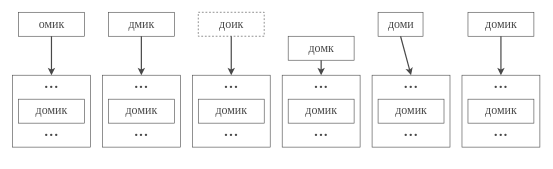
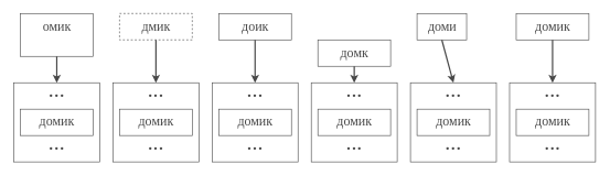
  <mxCell id="0" />
  <mxCell id="1" parent="0" />
- <mxCell id="2" value="&lt;font face=&quot;montserrat semibold&quot; color=&quot;#484848&quot;&gt;&lt;span style=&quot;font-size: 20px;&quot;&gt;омик&lt;/span&gt;&lt;/font&gt;" style="html=1;align=center;verticalAlign=top;rounded=0;absoluteArcSize=1;arcSize=10;dashed=0;fillColor=#FFFFFF;strokeColor=#484848;" vertex="1" parent="1"><mxGeometry x="30" y="20" width="110" height="40" as="geometry" /></mxCell>
- <mxCell id="3" value="&lt;font face=&quot;montserrat semibold&quot; color=&quot;#484848&quot;&gt;&lt;span style=&quot;font-size: 20px;&quot;&gt;дмик&lt;/span&gt;&lt;/font&gt;" style="html=1;align=center;verticalAlign=top;rounded=0;absoluteArcSize=1;arcSize=10;dashed=0;fillColor=#FFFFFF;strokeColor=#484848;" vertex="1" parent="1"><mxGeometry x="180" y="20" width="110" height="40" as="geometry" /></mxCell>
- <mxCell id="4" value="&lt;font face=&quot;montserrat semibold&quot; color=&quot;#484848&quot;&gt;&lt;span style=&quot;font-size: 20px;&quot;&gt;доик&lt;/span&gt;&lt;/font&gt;" style="html=1;align=center;verticalAlign=top;rounded=0;absoluteArcSize=1;arcSize=10;dashed=1;fillColor=#FFFFFF;strokeColor=#484848;" vertex="1" parent="1"><mxGeometry x="330" y="20" width="110" height="40" as="geometry" /></mxCell>
+ <mxCell id="2" value="&lt;font face=&quot;montserrat semibold&quot; color=&quot;#484848&quot;&gt;&lt;span style=&quot;font-size: 20px;&quot;&gt;омик&lt;/span&gt;&lt;/font&gt;" style="html=1;align=center;verticalAlign=top;rounded=0;absoluteArcSize=1;arcSize=10;dashed=0;fillColor=#FFFFFF;strokeColor=#484848;" vertex="1" parent="1"><mxGeometry x="30" y="20" width="110" height="65" as="geometry" /></mxCell>
+ <mxCell id="3" value="&lt;font face=&quot;montserrat semibold&quot; color=&quot;#484848&quot;&gt;&lt;span style=&quot;font-size: 20px;&quot;&gt;дмик&lt;/span&gt;&lt;/font&gt;" style="html=1;align=center;verticalAlign=top;rounded=0;absoluteArcSize=1;arcSize=10;dashed=1;fillColor=#FFFFFF;strokeColor=#484848;" vertex="1" parent="1"><mxGeometry x="180" y="20" width="110" height="40" as="geometry" /></mxCell>
+ <mxCell id="4" value="&lt;font face=&quot;montserrat semibold&quot; color=&quot;#484848&quot;&gt;&lt;span style=&quot;font-size: 20px;&quot;&gt;доик&lt;/span&gt;&lt;/font&gt;" style="html=1;align=center;verticalAlign=top;rounded=0;absoluteArcSize=1;arcSize=10;dashed=0;fillColor=#FFFFFF;strokeColor=#484848;" vertex="1" parent="1"><mxGeometry x="330" y="20" width="110" height="40" as="geometry" /></mxCell>
  <mxCell id="5" value="&lt;font face=&quot;montserrat semibold&quot; color=&quot;#484848&quot;&gt;&lt;span style=&quot;font-size: 20px;&quot;&gt;домк&lt;/span&gt;&lt;/font&gt;" style="html=1;align=center;verticalAlign=top;rounded=0;absoluteArcSize=1;arcSize=10;dashed=0;fillColor=#FFFFFF;strokeColor=#484848;" vertex="1" parent="1"><mxGeometry x="480" y="60" width="110" height="40" as="geometry" /></mxCell>
  <mxCell id="6" value="&lt;font face=&quot;montserrat semibold&quot; color=&quot;#484848&quot;&gt;&lt;span style=&quot;font-size: 20px;&quot;&gt;доми&lt;/span&gt;&lt;/font&gt;" style="html=1;align=center;verticalAlign=top;rounded=0;absoluteArcSize=1;arcSize=10;dashed=0;fillColor=#FFFFFF;strokeColor=#484848;" vertex="1" parent="1"><mxGeometry x="630" y="20" width="75" height="40" as="geometry" /></mxCell>
  <mxCell id="7" value="" style="endArrow=classic;html=1;strokeWidth=2;strokeColor=#484848;exitX=0.5;exitY=1;exitDx=0;exitDy=0;sketch=0;entryX=0.5;entryY=0;entryDx=0;entryDy=0;" edge="1" parent="1" source="2" target="13"><mxGeometry width="50" height="50" relative="1" as="geometry"><mxPoint x="450" y="130" as="sourcePoint" /><mxPoint x="909.2" y="80.4" as="targetPoint" /><Array as="points" /></mxGeometry></mxCell>
  <mxCell id="8" value="" style="endArrow=classic;html=1;strokeWidth=2;strokeColor=#484848;exitX=0.5;exitY=1;exitDx=0;exitDy=0;sketch=0;entryX=0.5;entryY=0;entryDx=0;entryDy=0;" edge="1" parent="1" source="3" target="18"><mxGeometry width="50" height="50" relative="1" as="geometry"><mxPoint x="175" y="30" as="sourcePoint" /><mxPoint x="295" y="160" as="targetPoint" /><Array as="points" /></mxGeometry></mxCell>
  <mxCell id="9" value="" style="endArrow=classic;html=1;strokeWidth=2;strokeColor=#484848;exitX=0.5;exitY=1;exitDx=0;exitDy=0;sketch=0;entryX=0.5;entryY=0;entryDx=0;entryDy=0;" edge="1" parent="1" source="4" target="23"><mxGeometry width="50" height="50" relative="1" as="geometry"><mxPoint x="185" y="0" as="sourcePoint" /><mxPoint x="425" y="120" as="targetPoint" /><Array as="points" /></mxGeometry></mxCell>
  <mxCell id="10" value="" style="endArrow=classic;html=1;strokeWidth=2;strokeColor=#484848;exitX=0.5;exitY=1;exitDx=0;exitDy=0;sketch=0;entryX=0.5;entryY=0;entryDx=0;entryDy=0;" edge="1" parent="1" source="5" target="28"><mxGeometry width="50" height="50" relative="1" as="geometry"><mxPoint x="485" y="420" as="sourcePoint" /><mxPoint x="660" y="180" as="targetPoint" /><Array as="points" /></mxGeometry></mxCell>
  <mxCell id="11" value="" style="endArrow=classic;html=1;strokeWidth=2;strokeColor=#484848;exitX=0.5;exitY=1;exitDx=0;exitDy=0;sketch=0;entryX=0.5;entryY=0;entryDx=0;entryDy=0;" edge="1" parent="1" source="6" target="33"><mxGeometry width="50" height="50" relative="1" as="geometry"><mxPoint x="495" y="430" as="sourcePoint" /><mxPoint x="780" y="120" as="targetPoint" /><Array as="points" /></mxGeometry></mxCell>
  <mxCell id="12" value="" style="group" vertex="1" connectable="0" parent="1"><mxGeometry x="20" y="110" width="130" height="150" as="geometry" /></mxCell>
  <mxCell id="13" value="" style="rounded=0;whiteSpace=wrap;html=1;strokeColor=#484848;" vertex="1" parent="12"><mxGeometry y="15" width="130" height="120" as="geometry" /></mxCell>
  <mxCell id="14" value="&lt;font face=&quot;montserrat semibold&quot; color=&quot;#484848&quot;&gt;&lt;span style=&quot;font-size: 20px;&quot;&gt;домик&lt;/span&gt;&lt;/font&gt;" style="html=1;align=center;verticalAlign=top;rounded=0;absoluteArcSize=1;arcSize=10;dashed=0;fillColor=#FFFFFF;strokeColor=#484848;" vertex="1" parent="12"><mxGeometry x="10" y="55" width="110" height="40" as="geometry" /></mxCell>
  <mxCell id="15" value="&lt;div style=&quot;&quot;&gt;&lt;span style=&quot;background-color: initial; font-size: 20px;&quot;&gt;&lt;font style=&quot;font-size: 33px;&quot; face=&quot;montserrat semibold&quot; color=&quot;#484848&quot;&gt;...&lt;/font&gt;&lt;/span&gt;&lt;/div&gt;" style="text;whiteSpace=wrap;html=1;align=center;" vertex="1" parent="12"><mxGeometry x="35" y="80" width="60" height="70" as="geometry" /></mxCell>
  <mxCell id="16" value="&lt;div style=&quot;&quot;&gt;&lt;span style=&quot;background-color: initial; font-size: 20px;&quot;&gt;&lt;font style=&quot;font-size: 33px;&quot; face=&quot;montserrat semibold&quot; color=&quot;#484848&quot;&gt;...&lt;/font&gt;&lt;/span&gt;&lt;/div&gt;" style="text;whiteSpace=wrap;html=1;align=center;" vertex="1" parent="12"><mxGeometry x="35" width="60" height="70" as="geometry" /></mxCell>
  <mxCell id="17" value="" style="group" vertex="1" connectable="0" parent="1"><mxGeometry x="170" y="110" width="130" height="150" as="geometry" /></mxCell>
  <mxCell id="18" value="" style="rounded=0;whiteSpace=wrap;html=1;strokeColor=#484848;" vertex="1" parent="17"><mxGeometry y="15" width="130" height="120" as="geometry" /></mxCell>
  <mxCell id="19" value="&lt;font face=&quot;montserrat semibold&quot; color=&quot;#484848&quot;&gt;&lt;span style=&quot;font-size: 20px;&quot;&gt;домик&lt;/span&gt;&lt;/font&gt;" style="html=1;align=center;verticalAlign=top;rounded=0;absoluteArcSize=1;arcSize=10;dashed=0;fillColor=#FFFFFF;strokeColor=#484848;" vertex="1" parent="17"><mxGeometry x="10" y="55" width="110" height="40" as="geometry" /></mxCell>
  <mxCell id="20" value="&lt;div style=&quot;&quot;&gt;&lt;span style=&quot;background-color: initial; font-size: 20px;&quot;&gt;&lt;font style=&quot;font-size: 33px;&quot; face=&quot;montserrat semibold&quot; color=&quot;#484848&quot;&gt;...&lt;/font&gt;&lt;/span&gt;&lt;/div&gt;" style="text;whiteSpace=wrap;html=1;align=center;" vertex="1" parent="17"><mxGeometry x="35" y="80" width="60" height="70" as="geometry" /></mxCell>
  <mxCell id="21" value="&lt;div style=&quot;&quot;&gt;&lt;span style=&quot;background-color: initial; font-size: 20px;&quot;&gt;&lt;font style=&quot;font-size: 33px;&quot; face=&quot;montserrat semibold&quot; color=&quot;#484848&quot;&gt;...&lt;/font&gt;&lt;/span&gt;&lt;/div&gt;" style="text;whiteSpace=wrap;html=1;align=center;" vertex="1" parent="17"><mxGeometry x="35" width="60" height="55" as="geometry" /></mxCell>
  <mxCell id="22" value="" style="group" vertex="1" connectable="0" parent="1"><mxGeometry x="320" y="110" width="130" height="150" as="geometry" /></mxCell>
  <mxCell id="23" value="" style="rounded=0;whiteSpace=wrap;html=1;strokeColor=#484848;" vertex="1" parent="22"><mxGeometry y="15" width="130" height="120" as="geometry" /></mxCell>
  <mxCell id="24" value="&lt;font face=&quot;montserrat semibold&quot; color=&quot;#484848&quot;&gt;&lt;span style=&quot;font-size: 20px;&quot;&gt;домик&lt;/span&gt;&lt;/font&gt;" style="html=1;align=center;verticalAlign=top;rounded=0;absoluteArcSize=1;arcSize=10;dashed=0;fillColor=#FFFFFF;strokeColor=#484848;" vertex="1" parent="22"><mxGeometry x="10" y="55" width="110" height="40" as="geometry" /></mxCell>
  <mxCell id="25" value="&lt;div style=&quot;&quot;&gt;&lt;span style=&quot;background-color: initial; font-size: 20px;&quot;&gt;&lt;font style=&quot;font-size: 33px;&quot; face=&quot;montserrat semibold&quot; color=&quot;#484848&quot;&gt;...&lt;/font&gt;&lt;/span&gt;&lt;/div&gt;" style="text;whiteSpace=wrap;html=1;align=center;" vertex="1" parent="22"><mxGeometry x="35" y="80" width="60" height="70" as="geometry" /></mxCell>
  <mxCell id="26" value="&lt;div style=&quot;&quot;&gt;&lt;span style=&quot;background-color: initial; font-size: 20px;&quot;&gt;&lt;font style=&quot;font-size: 33px;&quot; face=&quot;montserrat semibold&quot; color=&quot;#484848&quot;&gt;...&lt;/font&gt;&lt;/span&gt;&lt;/div&gt;" style="text;whiteSpace=wrap;html=1;align=center;" vertex="1" parent="22"><mxGeometry x="35" width="60" height="70" as="geometry" /></mxCell>
  <mxCell id="27" value="" style="group" vertex="1" connectable="0" parent="1"><mxGeometry x="470" y="110" width="130" height="150" as="geometry" /></mxCell>
  <mxCell id="28" value="" style="rounded=0;whiteSpace=wrap;html=1;strokeColor=#484848;" vertex="1" parent="27"><mxGeometry y="15" width="130" height="120" as="geometry" /></mxCell>
  <mxCell id="29" value="&lt;font face=&quot;montserrat semibold&quot; color=&quot;#484848&quot;&gt;&lt;span style=&quot;font-size: 20px;&quot;&gt;домик&lt;/span&gt;&lt;/font&gt;" style="html=1;align=center;verticalAlign=top;rounded=0;absoluteArcSize=1;arcSize=10;dashed=0;fillColor=#FFFFFF;strokeColor=#484848;" vertex="1" parent="27"><mxGeometry x="10" y="55" width="110" height="40" as="geometry" /></mxCell>
  <mxCell id="30" value="&lt;div style=&quot;&quot;&gt;&lt;span style=&quot;background-color: initial; font-size: 20px;&quot;&gt;&lt;font style=&quot;font-size: 33px;&quot; face=&quot;montserrat semibold&quot; color=&quot;#484848&quot;&gt;...&lt;/font&gt;&lt;/span&gt;&lt;/div&gt;" style="text;whiteSpace=wrap;html=1;align=center;" vertex="1" parent="27"><mxGeometry x="35" y="80" width="60" height="70" as="geometry" /></mxCell>
  <mxCell id="31" value="&lt;div style=&quot;&quot;&gt;&lt;span style=&quot;background-color: initial; font-size: 20px;&quot;&gt;&lt;font style=&quot;font-size: 33px;&quot; face=&quot;montserrat semibold&quot; color=&quot;#484848&quot;&gt;...&lt;/font&gt;&lt;/span&gt;&lt;/div&gt;" style="text;whiteSpace=wrap;html=1;align=center;" vertex="1" parent="27"><mxGeometry x="35" width="60" height="70" as="geometry" /></mxCell>
  <mxCell id="32" value="" style="group" vertex="1" connectable="0" parent="1"><mxGeometry x="620" y="110" width="130" height="150" as="geometry" /></mxCell>
  <mxCell id="33" value="" style="rounded=0;whiteSpace=wrap;html=1;strokeColor=#484848;" vertex="1" parent="32"><mxGeometry y="15" width="130" height="120" as="geometry" /></mxCell>
  <mxCell id="34" value="&lt;font face=&quot;montserrat semibold&quot; color=&quot;#484848&quot;&gt;&lt;span style=&quot;font-size: 20px;&quot;&gt;домик&lt;/span&gt;&lt;/font&gt;" style="html=1;align=center;verticalAlign=top;rounded=0;absoluteArcSize=1;arcSize=10;dashed=0;fillColor=#FFFFFF;strokeColor=#484848;" vertex="1" parent="32"><mxGeometry x="10" y="55" width="110" height="40" as="geometry" /></mxCell>
  <mxCell id="35" value="&lt;div style=&quot;&quot;&gt;&lt;span style=&quot;background-color: initial; font-size: 20px;&quot;&gt;&lt;font style=&quot;font-size: 33px;&quot; face=&quot;montserrat semibold&quot; color=&quot;#484848&quot;&gt;...&lt;/font&gt;&lt;/span&gt;&lt;/div&gt;" style="text;whiteSpace=wrap;html=1;align=center;" vertex="1" parent="32"><mxGeometry x="35" y="80" width="60" height="70" as="geometry" /></mxCell>
  <mxCell id="36" value="&lt;div style=&quot;&quot;&gt;&lt;span style=&quot;background-color: initial; font-size: 20px;&quot;&gt;&lt;font style=&quot;font-size: 33px;&quot; face=&quot;montserrat semibold&quot; color=&quot;#484848&quot;&gt;...&lt;/font&gt;&lt;/span&gt;&lt;/div&gt;" style="text;whiteSpace=wrap;html=1;align=center;" vertex="1" parent="32"><mxGeometry x="35" width="60" height="70" as="geometry" /></mxCell>
  <mxCell id="37" value="&lt;font face=&quot;montserrat semibold&quot; color=&quot;#484848&quot;&gt;&lt;span style=&quot;font-size: 20px;&quot;&gt;домик&lt;/span&gt;&lt;/font&gt;" style="html=1;align=center;verticalAlign=top;rounded=0;absoluteArcSize=1;arcSize=10;dashed=0;fillColor=#FFFFFF;strokeColor=#484848;" vertex="1" parent="1"><mxGeometry x="780" y="20" width="110" height="40" as="geometry" /></mxCell>
  <mxCell id="38" value="" style="endArrow=classic;html=1;strokeWidth=2;strokeColor=#484848;exitX=0.5;exitY=1;exitDx=0;exitDy=0;sketch=0;entryX=0.5;entryY=0;entryDx=0;entryDy=0;" edge="1" parent="1" source="37" target="40"><mxGeometry width="50" height="50" relative="1" as="geometry"><mxPoint x="645" y="430" as="sourcePoint" /><mxPoint x="930" y="120" as="targetPoint" /><Array as="points" /></mxGeometry></mxCell>
  <mxCell id="39" value="" style="group" vertex="1" connectable="0" parent="1"><mxGeometry x="770" y="110" width="130" height="150" as="geometry" /></mxCell>
  <mxCell id="40" value="" style="rounded=0;whiteSpace=wrap;html=1;strokeColor=#484848;" vertex="1" parent="39"><mxGeometry y="15" width="130" height="120" as="geometry" /></mxCell>
  <mxCell id="41" value="&lt;font face=&quot;montserrat semibold&quot; color=&quot;#484848&quot;&gt;&lt;span style=&quot;font-size: 20px;&quot;&gt;домик&lt;/span&gt;&lt;/font&gt;" style="html=1;align=center;verticalAlign=top;rounded=0;absoluteArcSize=1;arcSize=10;dashed=0;fillColor=#FFFFFF;strokeColor=#484848;" vertex="1" parent="39"><mxGeometry x="10" y="55" width="110" height="40" as="geometry" /></mxCell>
  <mxCell id="42" value="&lt;div style=&quot;&quot;&gt;&lt;span style=&quot;background-color: initial; font-size: 20px;&quot;&gt;&lt;font style=&quot;font-size: 33px;&quot; face=&quot;montserrat semibold&quot; color=&quot;#484848&quot;&gt;...&lt;/font&gt;&lt;/span&gt;&lt;/div&gt;" style="text;whiteSpace=wrap;html=1;align=center;" vertex="1" parent="39"><mxGeometry x="35" y="80" width="60" height="70" as="geometry" /></mxCell>
  <mxCell id="43" value="&lt;div style=&quot;&quot;&gt;&lt;span style=&quot;background-color: initial; font-size: 20px;&quot;&gt;&lt;font style=&quot;font-size: 33px;&quot; face=&quot;montserrat semibold&quot; color=&quot;#484848&quot;&gt;...&lt;/font&gt;&lt;/span&gt;&lt;/div&gt;" style="text;whiteSpace=wrap;html=1;align=center;" vertex="1" parent="39"><mxGeometry x="35" width="60" height="70" as="geometry" /></mxCell>
